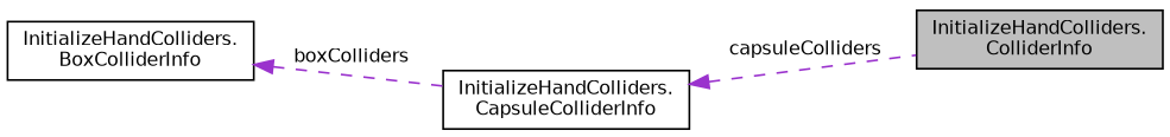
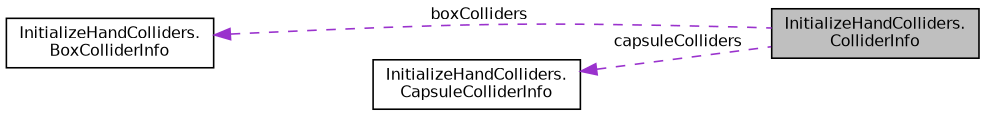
  digraph {
    rankdir=LR
    node [color=black fillcolor=white fontname=Helvetica fontsize=10 shape=record style=filled]
    edge [color=darkorchid3 dir=back fontname=Helvetica fontsize=10 labelfontname=Helvetica labelfontsize=10 style=dashed]
    n1 [fillcolor=grey75 fontcolor=black height=0.2 label="InitializeHandColliders.\lColliderInfo" width=0.4]
    n2 [height=0.2 label="InitializeHandColliders.\lBoxColliderInfo" width=0.4]
    n3 [height=0.2 label="InitializeHandColliders.\lCapsuleColliderInfo" width=0.4]
-   n2 -> n3 [label=" boxColliders"]
+   n2 -> n1 [label=" boxColliders"]
    n3 -> n1 [label=" capsuleColliders"]
  }
